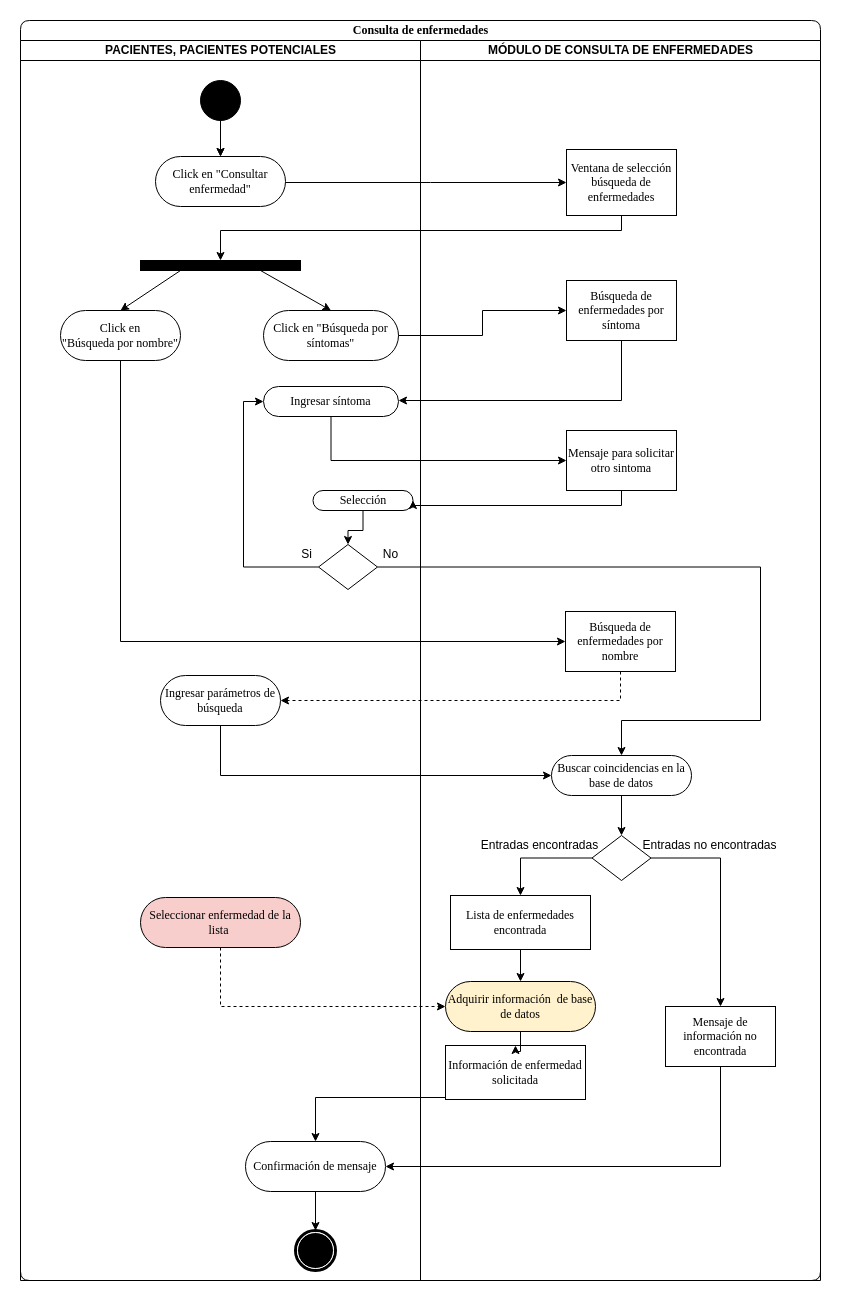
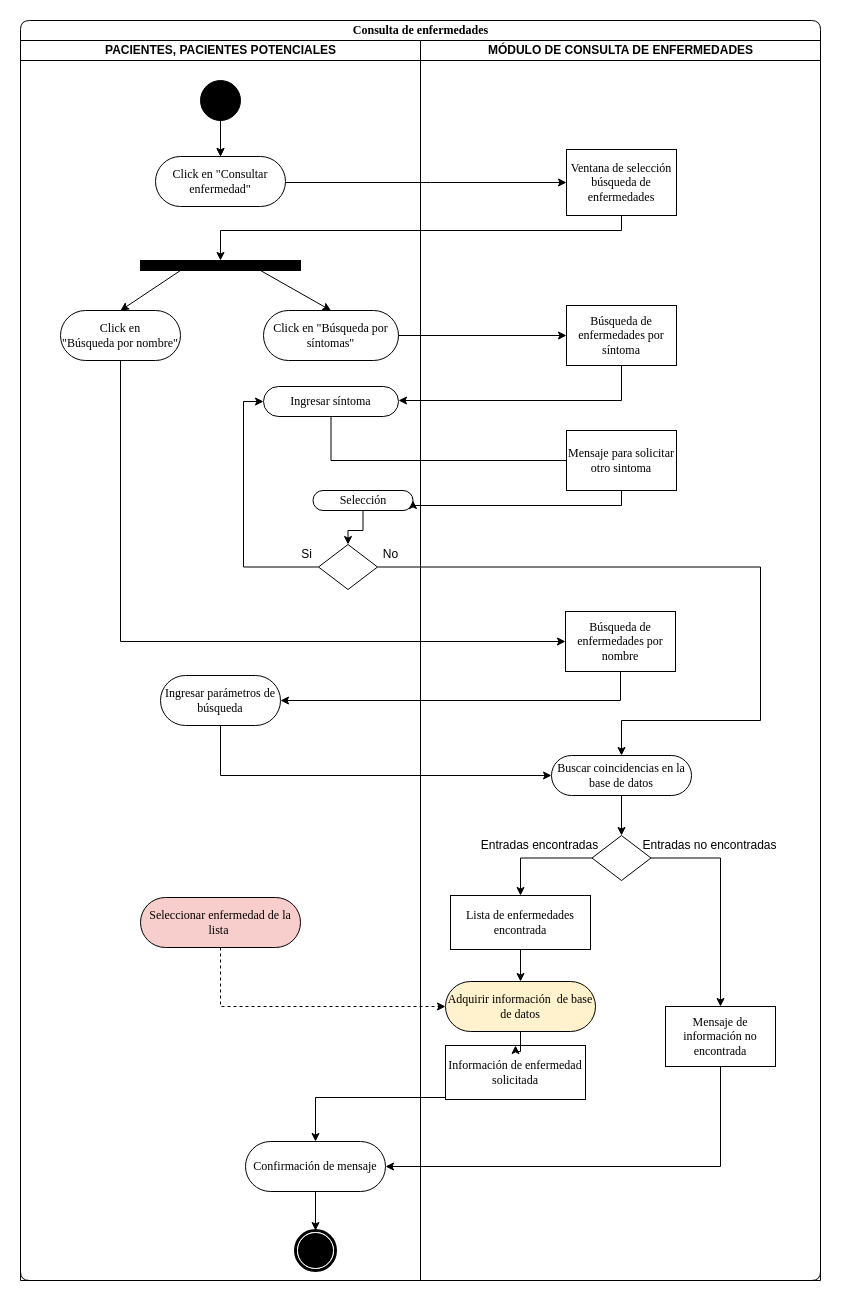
  <mxCell id="0" />
  <mxCell id="1" parent="0" />
  <mxCell id="2" value="Consulta de enfermedades" style="swimlane;html=1;childLayout=stackLayout;startSize=20;rounded=1;shadow=0;comic=0;labelBackgroundColor=none;strokeWidth=1;fontFamily=Verdana;fontSize=12;align=center;" parent="1" vertex="1"><mxGeometry x="20" y="20" width="800" height="1260" as="geometry" /></mxCell>
- <mxCell id="3" style="edgeStyle=orthogonalEdgeStyle;rounded=0;orthogonalLoop=1;jettySize=auto;html=1;entryX=1;entryY=0.5;entryDx=0;entryDy=0;dashed=1;" parent="2" source="38" target="17" edge="1"><mxGeometry relative="1" as="geometry"><Array as="points"><mxPoint x="600" y="680" /></Array></mxGeometry></mxCell>
+ <mxCell id="3" style="edgeStyle=orthogonalEdgeStyle;rounded=0;orthogonalLoop=1;jettySize=auto;html=1;entryX=1;entryY=0.5;entryDx=0;entryDy=0;" parent="2" source="38" target="17" edge="1"><mxGeometry relative="1" as="geometry"><Array as="points"><mxPoint x="600" y="680" /></Array></mxGeometry></mxCell>
  <mxCell id="4" style="edgeStyle=orthogonalEdgeStyle;rounded=0;orthogonalLoop=1;jettySize=auto;html=1;" parent="2" source="13" target="37" edge="1"><mxGeometry relative="1" as="geometry"><Array as="points"><mxPoint x="410" y="162" /><mxPoint x="410" y="162" /></Array></mxGeometry></mxCell>
  <mxCell id="5" style="edgeStyle=orthogonalEdgeStyle;rounded=0;orthogonalLoop=1;jettySize=auto;html=1;" parent="2" source="37" target="14" edge="1"><mxGeometry relative="1" as="geometry"><Array as="points"><mxPoint x="601" y="210" /><mxPoint x="200" y="210" /></Array></mxGeometry></mxCell>
  <mxCell id="6" style="edgeStyle=orthogonalEdgeStyle;rounded=0;orthogonalLoop=1;jettySize=auto;html=1;exitX=0.5;exitY=1;exitDx=0;exitDy=0;entryX=0;entryY=0.5;entryDx=0;entryDy=0;" parent="2" source="17" target="41" edge="1"><mxGeometry relative="1" as="geometry"><mxPoint x="530" y="795" as="targetPoint" /><Array as="points"><mxPoint x="200" y="755" /></Array></mxGeometry></mxCell>
  <mxCell id="7" style="edgeStyle=orthogonalEdgeStyle;rounded=0;orthogonalLoop=1;jettySize=auto;html=1;entryX=1;entryY=0.5;entryDx=0;entryDy=0;exitX=0.5;exitY=1;exitDx=0;exitDy=0;" parent="2" source="46" target="19" edge="1"><mxGeometry relative="1" as="geometry"><Array as="points"><mxPoint x="700" y="1146" /></Array></mxGeometry></mxCell>
  <mxCell id="8" value="PACIENTES, PACIENTES POTENCIALES" style="swimlane;html=1;startSize=20;" parent="2" vertex="1"><mxGeometry y="20" width="400" height="1240" as="geometry" /></mxCell>
  <mxCell id="9" style="edgeStyle=orthogonalEdgeStyle;rounded=0;orthogonalLoop=1;jettySize=auto;html=1;entryX=0.5;entryY=0;entryDx=0;entryDy=0;" parent="8" source="12" target="13" edge="1"><mxGeometry relative="1" as="geometry" /></mxCell>
  <mxCell id="10" value="" style="edgeStyle=orthogonalEdgeStyle;rounded=0;orthogonalLoop=1;jettySize=auto;html=1;" parent="8" source="12" target="13" edge="1"><mxGeometry relative="1" as="geometry" /></mxCell>
  <mxCell id="11" value="Click en&lt;br&gt;&quot;Búsqueda por nombre&quot;" style="rounded=1;whiteSpace=wrap;html=1;shadow=0;comic=0;labelBackgroundColor=none;strokeWidth=1;fontFamily=Verdana;fontSize=12;align=center;arcSize=50;" parent="8" vertex="1"><mxGeometry x="40" y="270" width="120" height="50" as="geometry" /></mxCell>
  <mxCell id="12" value="" style="ellipse;whiteSpace=wrap;html=1;rounded=0;shadow=0;comic=0;labelBackgroundColor=none;strokeWidth=1;fillColor=#000000;fontFamily=Verdana;fontSize=12;align=center;" parent="8" vertex="1"><mxGeometry x="180" y="40" width="40" height="40" as="geometry" /></mxCell>
  <mxCell id="13" value="Click en &quot;Consultar enfermedad&quot;" style="rounded=1;whiteSpace=wrap;html=1;shadow=0;comic=0;labelBackgroundColor=none;strokeWidth=1;fontFamily=Verdana;fontSize=12;align=center;arcSize=50;" parent="8" vertex="1"><mxGeometry x="135" y="116" width="130" height="50" as="geometry" /></mxCell>
  <mxCell id="14" value="" style="rounded=0;whiteSpace=wrap;html=1;fillColor=#000000;" parent="8" vertex="1"><mxGeometry x="120" y="220" width="160" height="10" as="geometry" /></mxCell>
  <mxCell id="15" style="edgeStyle=orthogonalEdgeStyle;rounded=0;orthogonalLoop=1;jettySize=auto;html=1;" parent="8" source="19" target="20" edge="1"><mxGeometry relative="1" as="geometry" /></mxCell>
  <mxCell id="16" value="Seleccionar enfermedad de la lista&amp;nbsp;" style="rounded=1;whiteSpace=wrap;html=1;shadow=0;comic=0;labelBackgroundColor=none;strokeWidth=1;fontFamily=Verdana;fontSize=12;align=center;arcSize=50;fillColor=#f8cecc;" parent="8" vertex="1"><mxGeometry x="120" y="857" width="160" height="50" as="geometry" /></mxCell>
  <mxCell id="17" value="Ingresar parámetros de búsqueda" style="rounded=1;whiteSpace=wrap;html=1;shadow=0;comic=0;labelBackgroundColor=none;strokeWidth=1;fontFamily=Verdana;fontSize=12;align=center;arcSize=50;" parent="8" vertex="1"><mxGeometry x="140" y="635" width="120" height="50" as="geometry" /></mxCell>
  <mxCell id="18" value="Si" style="text;html=1;align=center;verticalAlign=middle;resizable=0;points=[];autosize=1;" parent="8" vertex="1"><mxGeometry x="271" y="504" width="30" height="20" as="geometry" /></mxCell>
  <mxCell id="19" value="Confirmación de mensaje" style="rounded=1;whiteSpace=wrap;html=1;shadow=0;comic=0;labelBackgroundColor=none;strokeWidth=1;fontFamily=Verdana;fontSize=12;align=center;arcSize=50;" parent="8" vertex="1"><mxGeometry x="225" y="1101" width="140" height="50" as="geometry" /></mxCell>
  <mxCell id="20" value="" style="shape=mxgraph.bpmn.shape;html=1;verticalLabelPosition=bottom;labelBackgroundColor=#ffffff;verticalAlign=top;perimeter=ellipsePerimeter;outline=end;symbol=terminate;rounded=0;shadow=0;comic=0;strokeWidth=1;fontFamily=Verdana;fontSize=12;align=center;" parent="8" vertex="1"><mxGeometry x="275" y="1190" width="40" height="40" as="geometry" /></mxCell>
  <mxCell id="21" value="Click en &quot;Búsqueda por síntomas&quot;" style="rounded=1;whiteSpace=wrap;html=1;shadow=0;comic=0;labelBackgroundColor=none;strokeWidth=1;fontFamily=Verdana;fontSize=12;align=center;arcSize=50;" parent="8" vertex="1"><mxGeometry x="243" y="270" width="135" height="50" as="geometry" /></mxCell>
  <mxCell id="22" style="rounded=0;orthogonalLoop=1;jettySize=auto;html=1;exitX=0.25;exitY=1;exitDx=0;exitDy=0;entryX=0.5;entryY=0;entryDx=0;entryDy=0;" parent="8" source="14" target="11" edge="1"><mxGeometry relative="1" as="geometry"><mxPoint x="130" y="378" as="targetPoint" /></mxGeometry></mxCell>
  <mxCell id="23" style="edgeStyle=none;rounded=0;orthogonalLoop=1;jettySize=auto;html=1;entryX=0.5;entryY=0;entryDx=0;entryDy=0;exitX=0.75;exitY=1;exitDx=0;exitDy=0;" parent="8" source="14" target="21" edge="1"><mxGeometry relative="1" as="geometry"><mxPoint x="310" y="378" as="targetPoint" /><mxPoint x="270" y="240" as="sourcePoint" /></mxGeometry></mxCell>
  <mxCell id="24" style="edgeStyle=orthogonalEdgeStyle;rounded=0;orthogonalLoop=1;jettySize=auto;html=1;entryX=0;entryY=0.5;entryDx=0;entryDy=0;exitX=0;exitY=0.5;exitDx=0;exitDy=0;" parent="8" source="25" target="26" edge="1"><mxGeometry relative="1" as="geometry"><Array as="points"><mxPoint x="223" y="527" /><mxPoint x="223" y="361" /></Array></mxGeometry></mxCell>
  <mxCell id="25" value="" style="rhombus;whiteSpace=wrap;html=1;fillColor=#FFFFFF;" parent="8" vertex="1"><mxGeometry x="298" y="504" width="59" height="45" as="geometry" /></mxCell>
  <mxCell id="26" value="Ingresar síntoma" style="rounded=1;whiteSpace=wrap;html=1;shadow=0;comic=0;labelBackgroundColor=none;strokeWidth=1;fontFamily=Verdana;fontSize=12;align=center;arcSize=50;" parent="8" vertex="1"><mxGeometry x="243" y="346" width="135" height="30" as="geometry" /></mxCell>
  <mxCell id="27" style="edgeStyle=orthogonalEdgeStyle;rounded=0;orthogonalLoop=1;jettySize=auto;html=1;entryX=0.5;entryY=0;entryDx=0;entryDy=0;" parent="8" source="28" target="25" edge="1"><mxGeometry relative="1" as="geometry" /></mxCell>
  <mxCell id="28" value="Selección" style="rounded=1;whiteSpace=wrap;html=1;shadow=0;comic=0;labelBackgroundColor=none;strokeWidth=1;fontFamily=Verdana;fontSize=12;align=center;arcSize=50;" parent="8" vertex="1"><mxGeometry x="292.5" y="450" width="100" height="20" as="geometry" /></mxCell>
  <mxCell id="29" value="No" style="text;html=1;align=center;verticalAlign=middle;resizable=0;points=[];autosize=1;" parent="8" vertex="1"><mxGeometry x="355" y="504" width="30" height="20" as="geometry" /></mxCell>
  <mxCell id="30" value="MÓDULO DE CONSULTA DE ENFERMEDADES" style="swimlane;html=1;startSize=20;" parent="2" vertex="1"><mxGeometry x="400" y="20" width="400" height="1240" as="geometry" /></mxCell>
  <mxCell id="31" value="Información de enfermedad solicitada" style="rounded=0;whiteSpace=wrap;html=1;shadow=0;comic=0;labelBackgroundColor=none;strokeWidth=1;fontFamily=Verdana;fontSize=12;align=center;arcSize=50;" parent="30" vertex="1"><mxGeometry x="25" y="1005" width="140" height="54" as="geometry" /></mxCell>
  <mxCell id="32" value="Lista de enfermedades encontrada" style="rounded=0;whiteSpace=wrap;html=1;shadow=0;comic=0;labelBackgroundColor=none;strokeWidth=1;fontFamily=Verdana;fontSize=12;align=center;arcSize=50;" parent="30" vertex="1"><mxGeometry x="30" y="855" width="140" height="54" as="geometry" /></mxCell>
  <mxCell id="33" value="Entradas encontradas" style="text;html=1;align=center;verticalAlign=middle;resizable=0;points=[];autosize=1;" parent="30" vertex="1"><mxGeometry x="53.5" y="795" width="130" height="20" as="geometry" /></mxCell>
  <mxCell id="34" style="edgeStyle=orthogonalEdgeStyle;rounded=0;orthogonalLoop=1;jettySize=auto;html=1;" parent="30" source="35" target="31" edge="1"><mxGeometry relative="1" as="geometry" /></mxCell>
  <mxCell id="35" value="Adquirir información&amp;nbsp; de base de datos" style="rounded=1;whiteSpace=wrap;html=1;shadow=0;comic=0;labelBackgroundColor=none;strokeWidth=1;fontFamily=Verdana;fontSize=12;align=center;arcSize=50;fillColor=#fff2cc;" parent="30" vertex="1"><mxGeometry x="25" y="941" width="150" height="50" as="geometry" /></mxCell>
- <mxCell id="36" value="Búsqueda de enfermedades por síntoma" style="rounded=0;whiteSpace=wrap;html=1;shadow=0;comic=0;labelBackgroundColor=none;strokeWidth=1;fontFamily=Verdana;fontSize=12;align=center;arcSize=50;" parent="30" vertex="1"><mxGeometry x="146" y="240" width="110" height="60" as="geometry" /></mxCell>
+ <mxCell id="36" value="Búsqueda de enfermedades por síntoma" style="rounded=0;whiteSpace=wrap;html=1;shadow=0;comic=0;labelBackgroundColor=none;strokeWidth=1;fontFamily=Verdana;fontSize=12;align=center;arcSize=50;" parent="30" vertex="1"><mxGeometry x="146" y="265" width="110" height="60" as="geometry" /></mxCell>
  <mxCell id="37" value="Ventana de selección búsqueda de enfermedades" style="rounded=0;whiteSpace=wrap;html=1;shadow=0;comic=0;labelBackgroundColor=none;strokeWidth=1;fontFamily=Verdana;fontSize=12;align=center;arcSize=50;" parent="30" vertex="1"><mxGeometry x="146" y="109" width="110" height="66" as="geometry" /></mxCell>
  <mxCell id="38" value="Búsqueda de enfermedades por nombre" style="rounded=0;whiteSpace=wrap;html=1;shadow=0;comic=0;labelBackgroundColor=none;strokeWidth=1;fontFamily=Verdana;fontSize=12;align=center;arcSize=50;" parent="30" vertex="1"><mxGeometry x="145" y="571" width="110" height="60" as="geometry" /></mxCell>
  <mxCell id="39" value="" style="rhombus;whiteSpace=wrap;html=1;fillColor=#FFFFFF;" parent="30" vertex="1"><mxGeometry x="171.5" y="795" width="59" height="45" as="geometry" /></mxCell>
  <mxCell id="40" style="edgeStyle=orthogonalEdgeStyle;rounded=0;orthogonalLoop=1;jettySize=auto;html=1;entryX=0.5;entryY=0;entryDx=0;entryDy=0;" parent="30" source="41" target="39" edge="1"><mxGeometry relative="1" as="geometry" /></mxCell>
  <mxCell id="41" value="Buscar coincidencias en la base de datos" style="rounded=1;whiteSpace=wrap;html=1;shadow=0;comic=0;labelBackgroundColor=none;strokeWidth=1;fontFamily=Verdana;fontSize=12;align=center;arcSize=50;" parent="30" vertex="1"><mxGeometry x="131" y="715" width="140" height="40" as="geometry" /></mxCell>
  <mxCell id="42" value="Mensaje para solicitar otro sintoma" style="rounded=0;whiteSpace=wrap;html=1;shadow=0;comic=0;labelBackgroundColor=none;strokeWidth=1;fontFamily=Verdana;fontSize=12;align=center;arcSize=50;" parent="30" vertex="1"><mxGeometry x="146" y="390" width="110" height="60" as="geometry" /></mxCell>
  <mxCell id="43" value="Entradas no encontradas" style="text;html=1;align=center;verticalAlign=middle;resizable=0;points=[];autosize=1;" parent="30" vertex="1"><mxGeometry x="214" y="795" width="150" height="20" as="geometry" /></mxCell>
  <mxCell id="44" style="edgeStyle=orthogonalEdgeStyle;rounded=0;orthogonalLoop=1;jettySize=auto;html=1;entryX=0.5;entryY=0;entryDx=0;entryDy=0;" parent="30" source="39" target="46" edge="1"><mxGeometry relative="1" as="geometry"><mxPoint x="300" y="865" as="targetPoint" /><Array as="points"><mxPoint x="300" y="818" /></Array></mxGeometry></mxCell>
  <mxCell id="45" style="edgeStyle=orthogonalEdgeStyle;rounded=0;orthogonalLoop=1;jettySize=auto;html=1;exitX=0;exitY=0.5;exitDx=0;exitDy=0;entryX=0.5;entryY=0;entryDx=0;entryDy=0;" parent="30" source="39" target="32" edge="1"><mxGeometry relative="1" as="geometry"><mxPoint x="80" y="865.0" as="targetPoint" /><Array as="points"><mxPoint x="100" y="818" /></Array></mxGeometry></mxCell>
  <mxCell id="46" value="Mensaje de información no encontrada" style="rounded=0;whiteSpace=wrap;html=1;shadow=0;comic=0;labelBackgroundColor=none;strokeWidth=1;fontFamily=Verdana;fontSize=12;align=center;arcSize=50;" parent="30" vertex="1"><mxGeometry x="245" y="966" width="110" height="60" as="geometry" /></mxCell>
  <mxCell id="47" style="edgeStyle=orthogonalEdgeStyle;rounded=0;orthogonalLoop=1;jettySize=auto;html=1;entryX=0;entryY=0.5;entryDx=0;entryDy=0;dashed=1;" parent="2" source="16" target="35" edge="1"><mxGeometry relative="1" as="geometry"><Array as="points"><mxPoint x="200" y="986" /></Array></mxGeometry></mxCell>
  <mxCell id="48" style="edgeStyle=orthogonalEdgeStyle;rounded=0;orthogonalLoop=1;jettySize=auto;html=1;entryX=0.5;entryY=0;entryDx=0;entryDy=0;" parent="2" source="31" target="19" edge="1"><mxGeometry relative="1" as="geometry"><Array as="points"><mxPoint x="295" y="1077" /></Array></mxGeometry></mxCell>
  <mxCell id="49" style="edgeStyle=orthogonalEdgeStyle;rounded=0;orthogonalLoop=1;jettySize=auto;html=1;" parent="2" source="32" target="35" edge="1"><mxGeometry relative="1" as="geometry" /></mxCell>
  <mxCell id="50" style="edgeStyle=orthogonalEdgeStyle;rounded=0;orthogonalLoop=1;jettySize=auto;html=1;entryX=0;entryY=0.5;entryDx=0;entryDy=0;" parent="2" source="21" target="36" edge="1"><mxGeometry relative="1" as="geometry" /></mxCell>
  <mxCell id="51" style="edgeStyle=orthogonalEdgeStyle;rounded=0;orthogonalLoop=1;jettySize=auto;html=1;" parent="2" source="11" target="38" edge="1"><mxGeometry relative="1" as="geometry"><Array as="points"><mxPoint x="100" y="621" /></Array></mxGeometry></mxCell>
  <mxCell id="52" style="edgeStyle=orthogonalEdgeStyle;rounded=0;orthogonalLoop=1;jettySize=auto;html=1;" parent="2" source="36" target="26" edge="1"><mxGeometry relative="1" as="geometry"><Array as="points"><mxPoint x="601" y="380" /><mxPoint x="311" y="380" /></Array></mxGeometry></mxCell>
  <mxCell id="53" style="edgeStyle=orthogonalEdgeStyle;rounded=0;orthogonalLoop=1;jettySize=auto;html=1;entryX=1;entryY=0.5;entryDx=0;entryDy=0;exitX=0.5;exitY=1;exitDx=0;exitDy=0;" parent="2" source="42" target="28" edge="1"><mxGeometry relative="1" as="geometry"><Array as="points"><mxPoint x="601" y="485" /></Array></mxGeometry></mxCell>
- <mxCell id="54" style="edgeStyle=orthogonalEdgeStyle;rounded=0;orthogonalLoop=1;jettySize=auto;html=1;entryX=0;entryY=0.5;entryDx=0;entryDy=0;" parent="2" source="26" target="42" edge="1"><mxGeometry relative="1" as="geometry"><Array as="points"><mxPoint x="311" y="440" /></Array></mxGeometry></mxCell>
+ <mxCell id="54" style="edgeStyle=orthogonalEdgeStyle;rounded=0;orthogonalLoop=1;jettySize=auto;html=1;entryX=0;entryY=0.5;entryDx=0;entryDy=0;endArrow=none;" parent="2" source="26" target="42" edge="1"><mxGeometry relative="1" as="geometry"><Array as="points"><mxPoint x="311" y="440" /></Array></mxGeometry></mxCell>
  <mxCell id="55" style="edgeStyle=orthogonalEdgeStyle;rounded=0;orthogonalLoop=1;jettySize=auto;html=1;exitX=1;exitY=0.5;exitDx=0;exitDy=0;" parent="2" source="25" target="41" edge="1"><mxGeometry relative="1" as="geometry"><Array as="points"><mxPoint x="740" y="547" /><mxPoint x="740" y="700" /><mxPoint x="601" y="700" /></Array></mxGeometry></mxCell>
